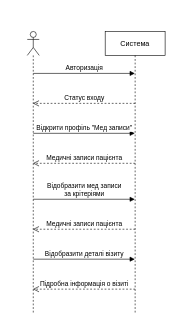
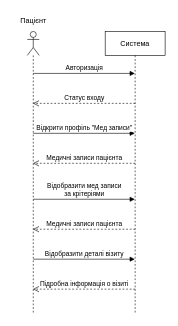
  <mxCell id="0" />
  <mxCell id="1" parent="0" />
  <mxCell id="2" value="" style="shape=umlLifeline;perimeter=lifelinePerimeter;whiteSpace=wrap;html=1;container=1;dropTarget=0;collapsible=0;recursiveResize=0;outlineConnect=0;portConstraint=eastwest;newEdgeStyle={&quot;curved&quot;:0,&quot;rounded&quot;:0};participant=umlActor;" vertex="1" parent="1"><mxGeometry x="45" y="52" width="20" height="470" as="geometry" /></mxCell>
+ <mxCell id="3" value="Пацієнт" style="text;html=1;align=center;verticalAlign=middle;resizable=0;points=[];autosize=1;strokeColor=none;fillColor=none;" vertex="1" parent="1"><mxGeometry x="20" y="20" width="70" height="30" as="geometry" /></mxCell>
  <mxCell id="4" value="Система" style="shape=umlLifeline;perimeter=lifelinePerimeter;whiteSpace=wrap;html=1;container=1;dropTarget=0;collapsible=0;recursiveResize=0;outlineConnect=0;portConstraint=eastwest;newEdgeStyle={&quot;curved&quot;:0,&quot;rounded&quot;:0};" vertex="1" parent="1"><mxGeometry x="175" y="52" width="100" height="470" as="geometry" /></mxCell>
  <mxCell id="5" value="Авторизація" style="html=1;verticalAlign=bottom;endArrow=block;curved=0;rounded=0;" edge="1" parent="1" target="4"><mxGeometry width="80" relative="1" as="geometry"><mxPoint x="55" y="122" as="sourcePoint" /><mxPoint x="135" y="122" as="targetPoint" /></mxGeometry></mxCell>
  <mxCell id="6" value="Статус входу" style="html=1;verticalAlign=bottom;endArrow=open;dashed=1;endSize=8;curved=0;rounded=0;" edge="1" parent="1" target="2"><mxGeometry relative="1" as="geometry"><mxPoint x="225" y="172" as="sourcePoint" /><mxPoint x="145" y="172" as="targetPoint" /></mxGeometry></mxCell>
  <mxCell id="7" value="Відкрити профіль &quot;Мед записи&quot;" style="html=1;verticalAlign=bottom;endArrow=block;curved=0;rounded=0;" edge="1" parent="1" target="4"><mxGeometry width="80" relative="1" as="geometry"><mxPoint x="55" y="222" as="sourcePoint" /><mxPoint x="135" y="222" as="targetPoint" /></mxGeometry></mxCell>
  <mxCell id="8" value="Медичні записи пацієнта" style="html=1;verticalAlign=bottom;endArrow=open;dashed=1;endSize=8;curved=0;rounded=0;" edge="1" parent="1" target="2"><mxGeometry relative="1" as="geometry"><mxPoint x="225" y="272" as="sourcePoint" /><mxPoint x="145" y="272" as="targetPoint" /></mxGeometry></mxCell>
  <mxCell id="9" value="Відобразити мед записи &lt;br&gt;за крітеріями" style="html=1;verticalAlign=bottom;endArrow=block;curved=0;rounded=0;" edge="1" parent="1" target="4"><mxGeometry width="80" relative="1" as="geometry"><mxPoint x="55" y="332" as="sourcePoint" /><mxPoint x="135" y="332" as="targetPoint" /></mxGeometry></mxCell>
  <mxCell id="10" value="Медичні записи пацієнта" style="html=1;verticalAlign=bottom;endArrow=open;dashed=1;endSize=8;curved=0;rounded=0;" edge="1" parent="1" target="2"><mxGeometry relative="1" as="geometry"><mxPoint x="225" y="382" as="sourcePoint" /><mxPoint x="145" y="382" as="targetPoint" /></mxGeometry></mxCell>
  <mxCell id="11" value="Відобразити деталі візиту" style="html=1;verticalAlign=bottom;endArrow=block;curved=0;rounded=0;" edge="1" parent="1" target="4"><mxGeometry width="80" relative="1" as="geometry"><mxPoint x="55" y="432" as="sourcePoint" /><mxPoint x="135" y="432" as="targetPoint" /></mxGeometry></mxCell>
  <mxCell id="12" value="Підробна інформація о візиті" style="html=1;verticalAlign=bottom;endArrow=open;dashed=1;endSize=8;curved=0;rounded=0;" edge="1" parent="1" target="2"><mxGeometry relative="1" as="geometry"><mxPoint x="225" y="482" as="sourcePoint" /><mxPoint x="145" y="482" as="targetPoint" /></mxGeometry></mxCell>
